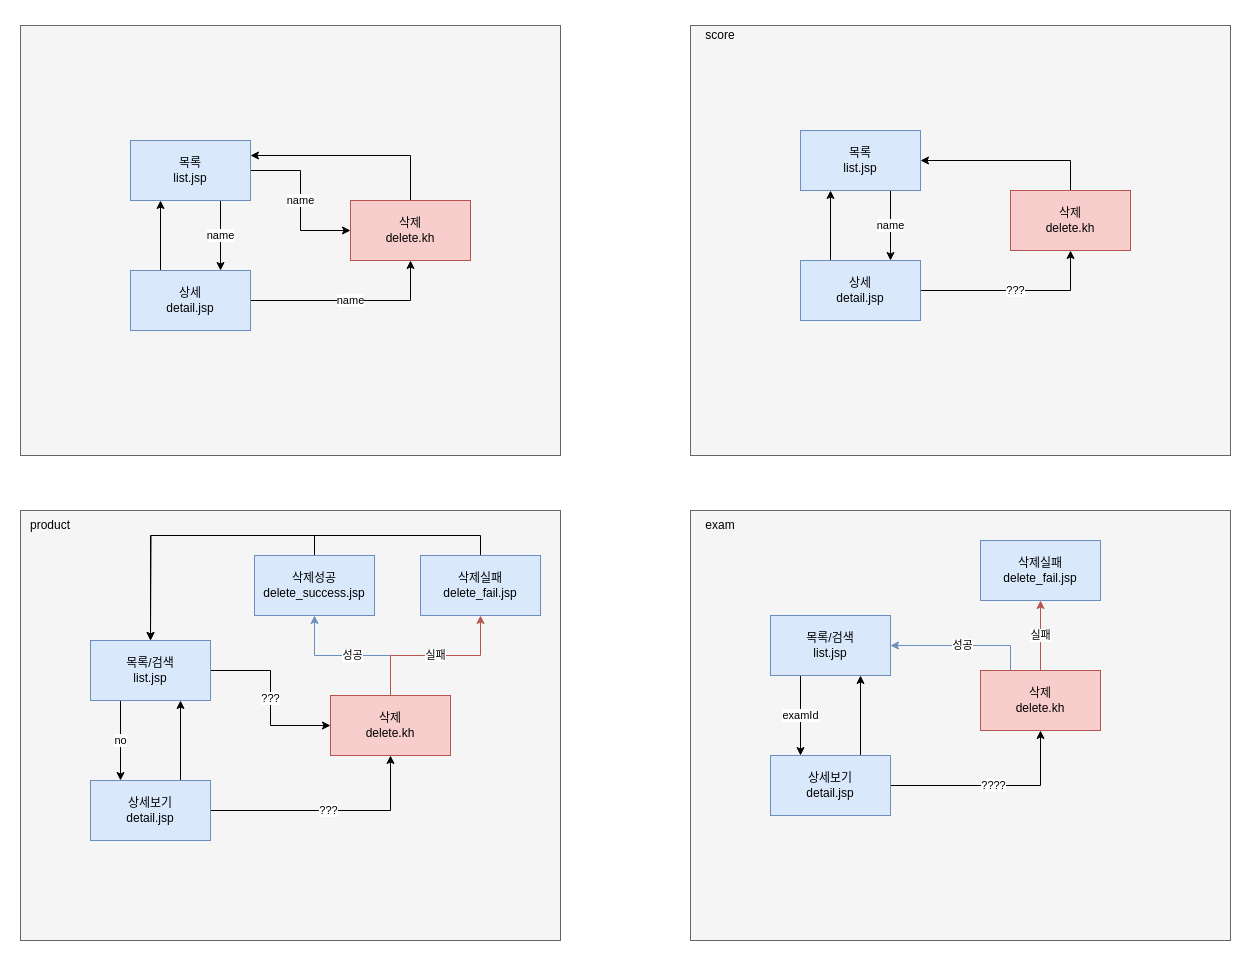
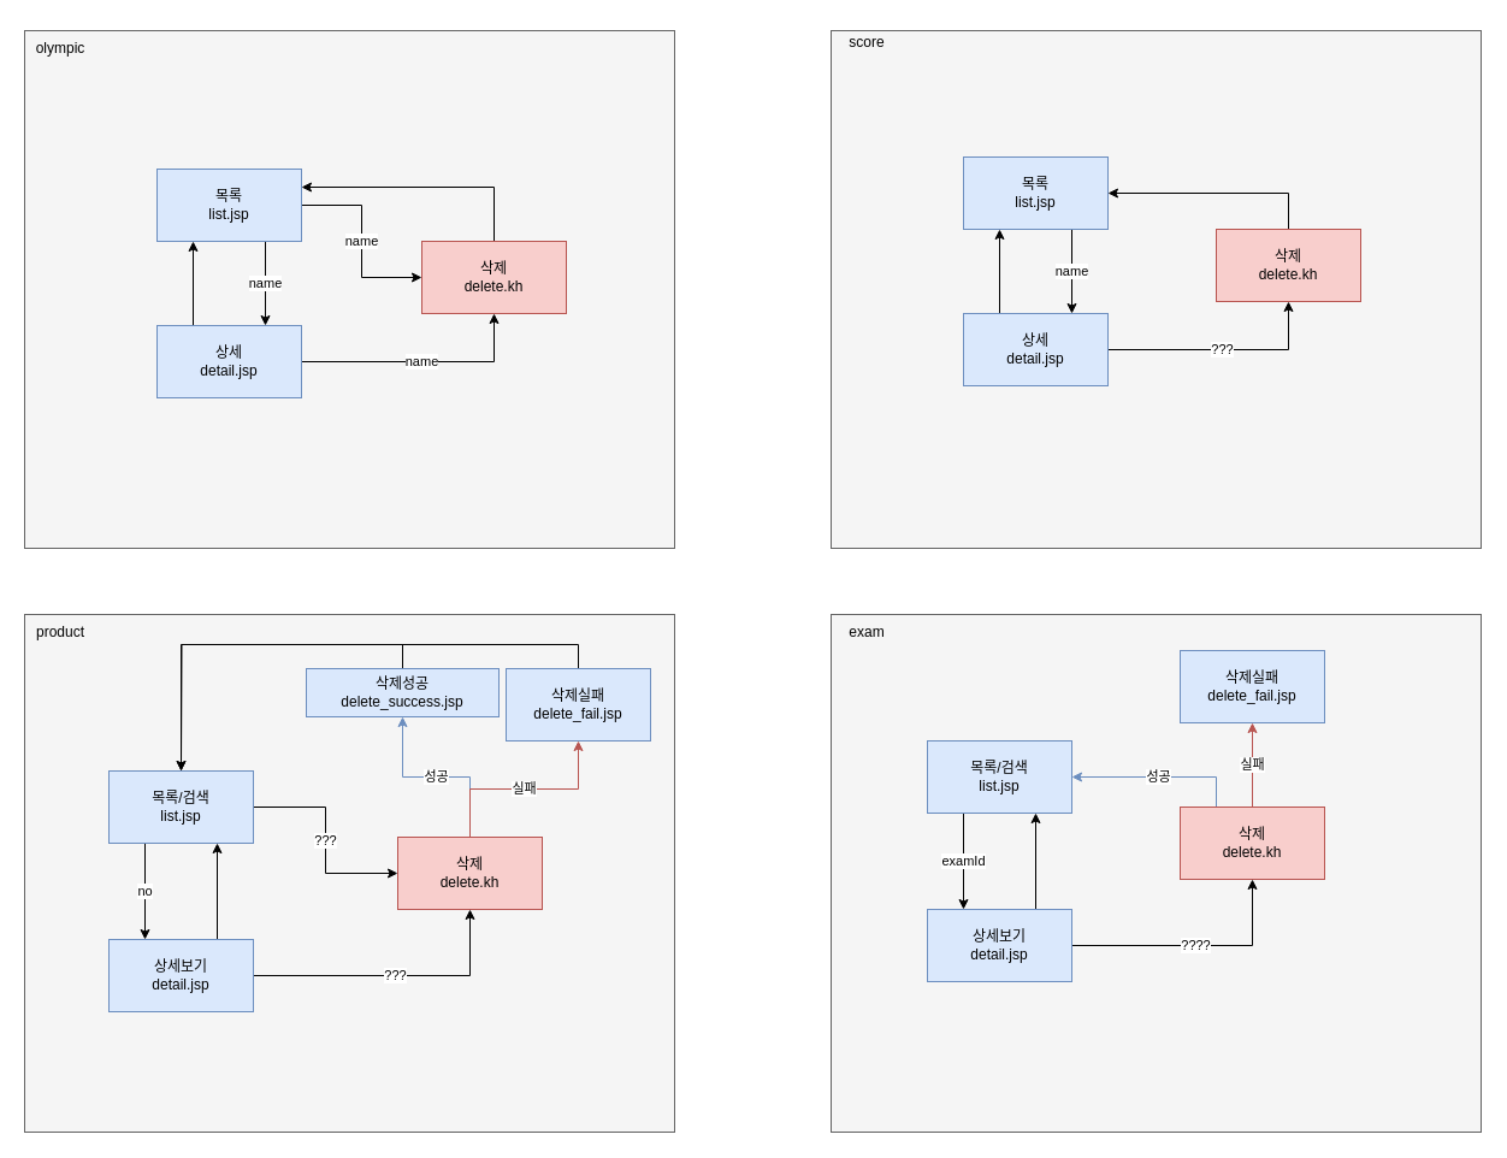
  <mxCell id="0" />
  <mxCell id="1" parent="0" />
  <mxCell id="2" value="" style="rounded=0;whiteSpace=wrap;html=1;fillColor=#f5f5f5;fontColor=#333333;strokeColor=#666666;" parent="1" vertex="1"><mxGeometry x="20" y="25" width="540" height="430" as="geometry" /></mxCell>
  <mxCell id="3" value="name" style="edgeStyle=orthogonalEdgeStyle;rounded=0;orthogonalLoop=1;jettySize=auto;html=1;exitX=0.75;exitY=1;exitDx=0;exitDy=0;entryX=0.75;entryY=0;entryDx=0;entryDy=0;" parent="1" source="5" target="8" edge="1"><mxGeometry relative="1" as="geometry" /></mxCell>
  <mxCell id="4" value="name" style="edgeStyle=orthogonalEdgeStyle;rounded=0;orthogonalLoop=1;jettySize=auto;html=1;exitX=1;exitY=0.5;exitDx=0;exitDy=0;entryX=0;entryY=0.5;entryDx=0;entryDy=0;" parent="1" source="5" target="33" edge="1"><mxGeometry relative="1" as="geometry" /></mxCell>
  <mxCell id="5" value="목록&lt;br&gt;list.jsp" style="rounded=0;whiteSpace=wrap;html=1;fillColor=#dae8fc;strokeColor=#6c8ebf;" parent="1" vertex="1"><mxGeometry x="130" y="140" width="120" height="60" as="geometry" /></mxCell>
  <mxCell id="6" style="edgeStyle=orthogonalEdgeStyle;rounded=0;orthogonalLoop=1;jettySize=auto;html=1;exitX=0.25;exitY=0;exitDx=0;exitDy=0;entryX=0.25;entryY=1;entryDx=0;entryDy=0;" parent="1" source="8" target="5" edge="1"><mxGeometry relative="1" as="geometry" /></mxCell>
  <mxCell id="7" value="name" style="edgeStyle=orthogonalEdgeStyle;rounded=0;orthogonalLoop=1;jettySize=auto;html=1;exitX=1;exitY=0.5;exitDx=0;exitDy=0;entryX=0.5;entryY=1;entryDx=0;entryDy=0;" parent="1" source="8" target="33" edge="1"><mxGeometry relative="1" as="geometry" /></mxCell>
  <mxCell id="8" value="상세&lt;br&gt;detail.jsp" style="rounded=0;whiteSpace=wrap;html=1;fillColor=#dae8fc;strokeColor=#6c8ebf;" parent="1" vertex="1"><mxGeometry x="130" y="270" width="120" height="60" as="geometry" /></mxCell>
+ <mxCell id="9" value="olympic" style="text;html=1;strokeColor=none;fillColor=none;align=center;verticalAlign=middle;whiteSpace=wrap;rounded=0;" parent="1" vertex="1"><mxGeometry x="20" y="25" width="60" height="30" as="geometry" /></mxCell>
  <mxCell id="10" value="" style="rounded=0;whiteSpace=wrap;html=1;fillColor=#f5f5f5;fontColor=#333333;strokeColor=#666666;" parent="1" vertex="1"><mxGeometry x="690" y="25" width="540" height="430" as="geometry" /></mxCell>
  <mxCell id="11" value="score" style="text;html=1;strokeColor=none;fillColor=none;align=center;verticalAlign=middle;whiteSpace=wrap;rounded=0;" parent="1" vertex="1"><mxGeometry x="690" y="20" width="60" height="30" as="geometry" /></mxCell>
  <mxCell id="12" value="name" style="edgeStyle=orthogonalEdgeStyle;rounded=0;orthogonalLoop=1;jettySize=auto;html=1;exitX=0.75;exitY=1;exitDx=0;exitDy=0;entryX=0.75;entryY=0;entryDx=0;entryDy=0;" parent="1" source="13" target="16" edge="1"><mxGeometry relative="1" as="geometry" /></mxCell>
  <mxCell id="13" value="목록&lt;br&gt;list.jsp" style="rounded=0;whiteSpace=wrap;html=1;fillColor=#dae8fc;strokeColor=#6c8ebf;" parent="1" vertex="1"><mxGeometry x="800" y="130" width="120" height="60" as="geometry" /></mxCell>
  <mxCell id="14" style="edgeStyle=orthogonalEdgeStyle;rounded=0;orthogonalLoop=1;jettySize=auto;html=1;exitX=0.25;exitY=0;exitDx=0;exitDy=0;entryX=0.25;entryY=1;entryDx=0;entryDy=0;" parent="1" source="16" target="13" edge="1"><mxGeometry relative="1" as="geometry" /></mxCell>
  <mxCell id="15" value="???" style="edgeStyle=orthogonalEdgeStyle;rounded=0;orthogonalLoop=1;jettySize=auto;html=1;exitX=1;exitY=0.5;exitDx=0;exitDy=0;entryX=0.5;entryY=1;entryDx=0;entryDy=0;" parent="1" source="16" target="35" edge="1"><mxGeometry relative="1" as="geometry" /></mxCell>
  <mxCell id="16" value="상세&lt;br&gt;detail.jsp" style="rounded=0;whiteSpace=wrap;html=1;fillColor=#dae8fc;strokeColor=#6c8ebf;" parent="1" vertex="1"><mxGeometry x="800" y="260" width="120" height="60" as="geometry" /></mxCell>
  <mxCell id="17" value="" style="rounded=0;whiteSpace=wrap;html=1;fillColor=#f5f5f5;fontColor=#333333;strokeColor=#666666;" parent="1" vertex="1"><mxGeometry x="20" y="510" width="540" height="430" as="geometry" /></mxCell>
  <mxCell id="18" value="product" style="text;html=1;strokeColor=none;fillColor=none;align=center;verticalAlign=middle;whiteSpace=wrap;rounded=0;" parent="1" vertex="1"><mxGeometry x="20" y="510" width="60" height="30" as="geometry" /></mxCell>
  <mxCell id="19" value="no" style="edgeStyle=orthogonalEdgeStyle;rounded=0;orthogonalLoop=1;jettySize=auto;html=1;exitX=0.25;exitY=1;exitDx=0;exitDy=0;entryX=0.25;entryY=0;entryDx=0;entryDy=0;" parent="1" source="21" target="24" edge="1"><mxGeometry relative="1" as="geometry" /></mxCell>
  <mxCell id="20" value="???" style="edgeStyle=orthogonalEdgeStyle;rounded=0;orthogonalLoop=1;jettySize=auto;html=1;exitX=1;exitY=0.5;exitDx=0;exitDy=0;entryX=0;entryY=0.5;entryDx=0;entryDy=0;" parent="1" source="21" target="38" edge="1"><mxGeometry relative="1" as="geometry" /></mxCell>
  <mxCell id="21" value="목록/검색&lt;br&gt;list.jsp" style="rounded=0;whiteSpace=wrap;html=1;fillColor=#dae8fc;strokeColor=#6c8ebf;" parent="1" vertex="1"><mxGeometry x="90" y="640" width="120" height="60" as="geometry" /></mxCell>
  <mxCell id="22" style="edgeStyle=orthogonalEdgeStyle;rounded=0;orthogonalLoop=1;jettySize=auto;html=1;exitX=0.75;exitY=0;exitDx=0;exitDy=0;entryX=0.75;entryY=1;entryDx=0;entryDy=0;" parent="1" source="24" target="21" edge="1"><mxGeometry relative="1" as="geometry" /></mxCell>
  <mxCell id="23" value="???" style="edgeStyle=orthogonalEdgeStyle;rounded=0;orthogonalLoop=1;jettySize=auto;html=1;exitX=1;exitY=0.5;exitDx=0;exitDy=0;entryX=0.5;entryY=1;entryDx=0;entryDy=0;" parent="1" source="24" target="38" edge="1"><mxGeometry relative="1" as="geometry" /></mxCell>
  <mxCell id="24" value="상세보기&lt;br&gt;detail.jsp" style="rounded=0;whiteSpace=wrap;html=1;fillColor=#dae8fc;strokeColor=#6c8ebf;" parent="1" vertex="1"><mxGeometry x="90" y="780" width="120" height="60" as="geometry" /></mxCell>
  <mxCell id="25" value="" style="rounded=0;whiteSpace=wrap;html=1;fillColor=#f5f5f5;fontColor=#333333;strokeColor=#666666;" parent="1" vertex="1"><mxGeometry x="690" y="510" width="540" height="430" as="geometry" /></mxCell>
  <mxCell id="26" value="exam" style="text;html=1;strokeColor=none;fillColor=none;align=center;verticalAlign=middle;whiteSpace=wrap;rounded=0;" parent="1" vertex="1"><mxGeometry x="690" y="510" width="60" height="30" as="geometry" /></mxCell>
  <mxCell id="27" value="examId" style="edgeStyle=orthogonalEdgeStyle;rounded=0;orthogonalLoop=1;jettySize=auto;html=1;exitX=0.25;exitY=1;exitDx=0;exitDy=0;entryX=0.25;entryY=0;entryDx=0;entryDy=0;" parent="1" source="28" target="31" edge="1"><mxGeometry relative="1" as="geometry" /></mxCell>
  <mxCell id="28" value="목록/검색&lt;br&gt;list.jsp" style="rounded=0;whiteSpace=wrap;html=1;fillColor=#dae8fc;strokeColor=#6c8ebf;" parent="1" vertex="1"><mxGeometry x="770" y="615" width="120" height="60" as="geometry" /></mxCell>
  <mxCell id="29" style="edgeStyle=orthogonalEdgeStyle;rounded=0;orthogonalLoop=1;jettySize=auto;html=1;exitX=0.75;exitY=0;exitDx=0;exitDy=0;entryX=0.75;entryY=1;entryDx=0;entryDy=0;" parent="1" source="31" target="28" edge="1"><mxGeometry relative="1" as="geometry" /></mxCell>
  <mxCell id="30" value="????" style="edgeStyle=orthogonalEdgeStyle;rounded=0;orthogonalLoop=1;jettySize=auto;html=1;exitX=1;exitY=0.5;exitDx=0;exitDy=0;entryX=0.5;entryY=1;entryDx=0;entryDy=0;" parent="1" source="31" target="45" edge="1"><mxGeometry relative="1" as="geometry" /></mxCell>
  <mxCell id="31" value="상세보기&lt;br&gt;detail.jsp" style="rounded=0;whiteSpace=wrap;html=1;fillColor=#dae8fc;strokeColor=#6c8ebf;" parent="1" vertex="1"><mxGeometry x="770" y="755" width="120" height="60" as="geometry" /></mxCell>
  <mxCell id="32" style="edgeStyle=orthogonalEdgeStyle;rounded=0;orthogonalLoop=1;jettySize=auto;html=1;exitX=0.5;exitY=0;exitDx=0;exitDy=0;entryX=1;entryY=0.25;entryDx=0;entryDy=0;" parent="1" source="33" target="5" edge="1"><mxGeometry relative="1" as="geometry" /></mxCell>
  <mxCell id="33" value="삭제&lt;br&gt;delete.kh" style="rounded=0;whiteSpace=wrap;html=1;fillColor=#f8cecc;strokeColor=#b85450;" parent="1" vertex="1"><mxGeometry x="350" y="200" width="120" height="60" as="geometry" /></mxCell>
  <mxCell id="34" style="edgeStyle=orthogonalEdgeStyle;rounded=0;orthogonalLoop=1;jettySize=auto;html=1;exitX=0.5;exitY=0;exitDx=0;exitDy=0;entryX=1;entryY=0.5;entryDx=0;entryDy=0;" parent="1" source="35" target="13" edge="1"><mxGeometry relative="1" as="geometry" /></mxCell>
  <mxCell id="35" value="삭제&lt;br&gt;delete.kh" style="rounded=0;whiteSpace=wrap;html=1;fillColor=#f8cecc;strokeColor=#b85450;" parent="1" vertex="1"><mxGeometry x="1010" y="190" width="120" height="60" as="geometry" /></mxCell>
  <mxCell id="36" value="성공" style="edgeStyle=orthogonalEdgeStyle;rounded=0;orthogonalLoop=1;jettySize=auto;html=1;exitX=0.5;exitY=0;exitDx=0;exitDy=0;entryX=0.5;entryY=1;entryDx=0;entryDy=0;fillColor=#dae8fc;strokeColor=#6c8ebf;" parent="1" source="38" target="40" edge="1"><mxGeometry relative="1" as="geometry" /></mxCell>
  <mxCell id="37" value="실패" style="edgeStyle=orthogonalEdgeStyle;rounded=0;orthogonalLoop=1;jettySize=auto;html=1;exitX=0.5;exitY=0;exitDx=0;exitDy=0;entryX=0.5;entryY=1;entryDx=0;entryDy=0;fillColor=#f8cecc;strokeColor=#b85450;" parent="1" source="38" target="42" edge="1"><mxGeometry relative="1" as="geometry" /></mxCell>
  <mxCell id="38" value="삭제&lt;br&gt;delete.kh" style="rounded=0;whiteSpace=wrap;html=1;fillColor=#f8cecc;strokeColor=#b85450;" parent="1" vertex="1"><mxGeometry x="330" y="695" width="120" height="60" as="geometry" /></mxCell>
  <mxCell id="39" style="edgeStyle=orthogonalEdgeStyle;rounded=0;orthogonalLoop=1;jettySize=auto;html=1;exitX=0.5;exitY=0;exitDx=0;exitDy=0;entryX=0.5;entryY=0;entryDx=0;entryDy=0;" parent="1" source="40" target="21" edge="1"><mxGeometry relative="1" as="geometry" /></mxCell>
- <mxCell id="40" value="삭제성공&lt;br&gt;delete_success.jsp" style="rounded=0;whiteSpace=wrap;html=1;fillColor=#dae8fc;strokeColor=#6c8ebf;" parent="1" vertex="1"><mxGeometry x="254" y="555" width="120" height="60" as="geometry" /></mxCell>
+ <mxCell id="40" value="삭제성공&lt;br&gt;delete_success.jsp" style="rounded=0;whiteSpace=wrap;html=1;fillColor=#dae8fc;strokeColor=#6c8ebf;" parent="1" vertex="1"><mxGeometry x="254" y="555" width="160" height="40" as="geometry" /></mxCell>
  <mxCell id="41" style="edgeStyle=orthogonalEdgeStyle;rounded=0;orthogonalLoop=1;jettySize=auto;html=1;exitX=0.5;exitY=0;exitDx=0;exitDy=0;" parent="1" source="42" edge="1"><mxGeometry relative="1" as="geometry"><mxPoint x="150" y="640" as="targetPoint" /></mxGeometry></mxCell>
  <mxCell id="42" value="삭제실패&lt;br&gt;delete_fail.jsp" style="rounded=0;whiteSpace=wrap;html=1;fillColor=#dae8fc;strokeColor=#6c8ebf;" parent="1" vertex="1"><mxGeometry x="420" y="555" width="120" height="60" as="geometry" /></mxCell>
  <mxCell id="43" value="성공" style="edgeStyle=orthogonalEdgeStyle;rounded=0;orthogonalLoop=1;jettySize=auto;html=1;exitX=0.25;exitY=0;exitDx=0;exitDy=0;entryX=1;entryY=0.5;entryDx=0;entryDy=0;fillColor=#dae8fc;strokeColor=#6c8ebf;" parent="1" source="45" target="28" edge="1"><mxGeometry relative="1" as="geometry" /></mxCell>
  <mxCell id="44" value="실패" style="edgeStyle=orthogonalEdgeStyle;rounded=0;orthogonalLoop=1;jettySize=auto;html=1;exitX=0.5;exitY=0;exitDx=0;exitDy=0;entryX=0.5;entryY=1;entryDx=0;entryDy=0;fillColor=#f8cecc;strokeColor=#b85450;" parent="1" source="45" target="46" edge="1"><mxGeometry relative="1" as="geometry" /></mxCell>
  <mxCell id="45" value="삭제&lt;br&gt;delete.kh" style="rounded=0;whiteSpace=wrap;html=1;fillColor=#f8cecc;strokeColor=#b85450;" parent="1" vertex="1"><mxGeometry x="980" y="670" width="120" height="60" as="geometry" /></mxCell>
  <mxCell id="46" value="삭제실패&lt;br&gt;delete_fail.jsp" style="rounded=0;whiteSpace=wrap;html=1;fillColor=#dae8fc;strokeColor=#6c8ebf;" parent="1" vertex="1"><mxGeometry x="980" y="540" width="120" height="60" as="geometry" /></mxCell>
